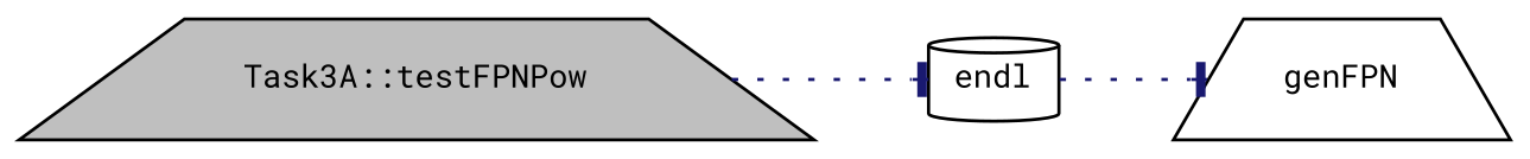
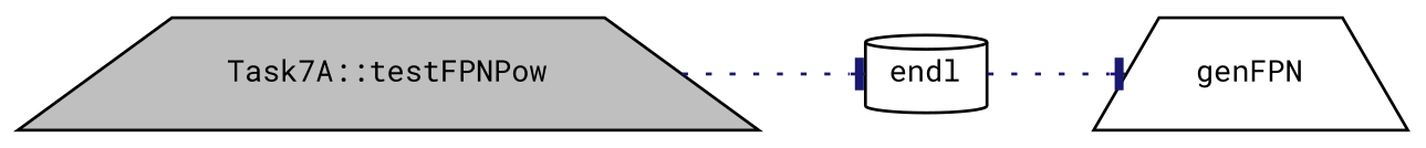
  digraph {
    fontname="Roboto Mono"
    rankdir=LR
    node [color=black fontname="Roboto Mono" fontsize=10 shape=trapezium]
    edge [arrowhead=tee color=midnightblue fontname="Roboto Mono" fontsize=10 labelfontname=FreeSans labelfontsize=10 style=dotted]
-   n1 [fillcolor=grey75 fontcolor=black height=0.2 label="Task3A::testFPNPow" style=filled width=0.4]
+   n1 [fillcolor=grey75 fontcolor=black height=0.2 label="Task7A::testFPNPow" style=filled width=0.4]
    n2 [height=0.2 label=endl shape=cylinder width=0.4]
    n3 [height=0.2 label=genFPN width=0.4]
    n1 -> n2
    n2 -> n3
  }
